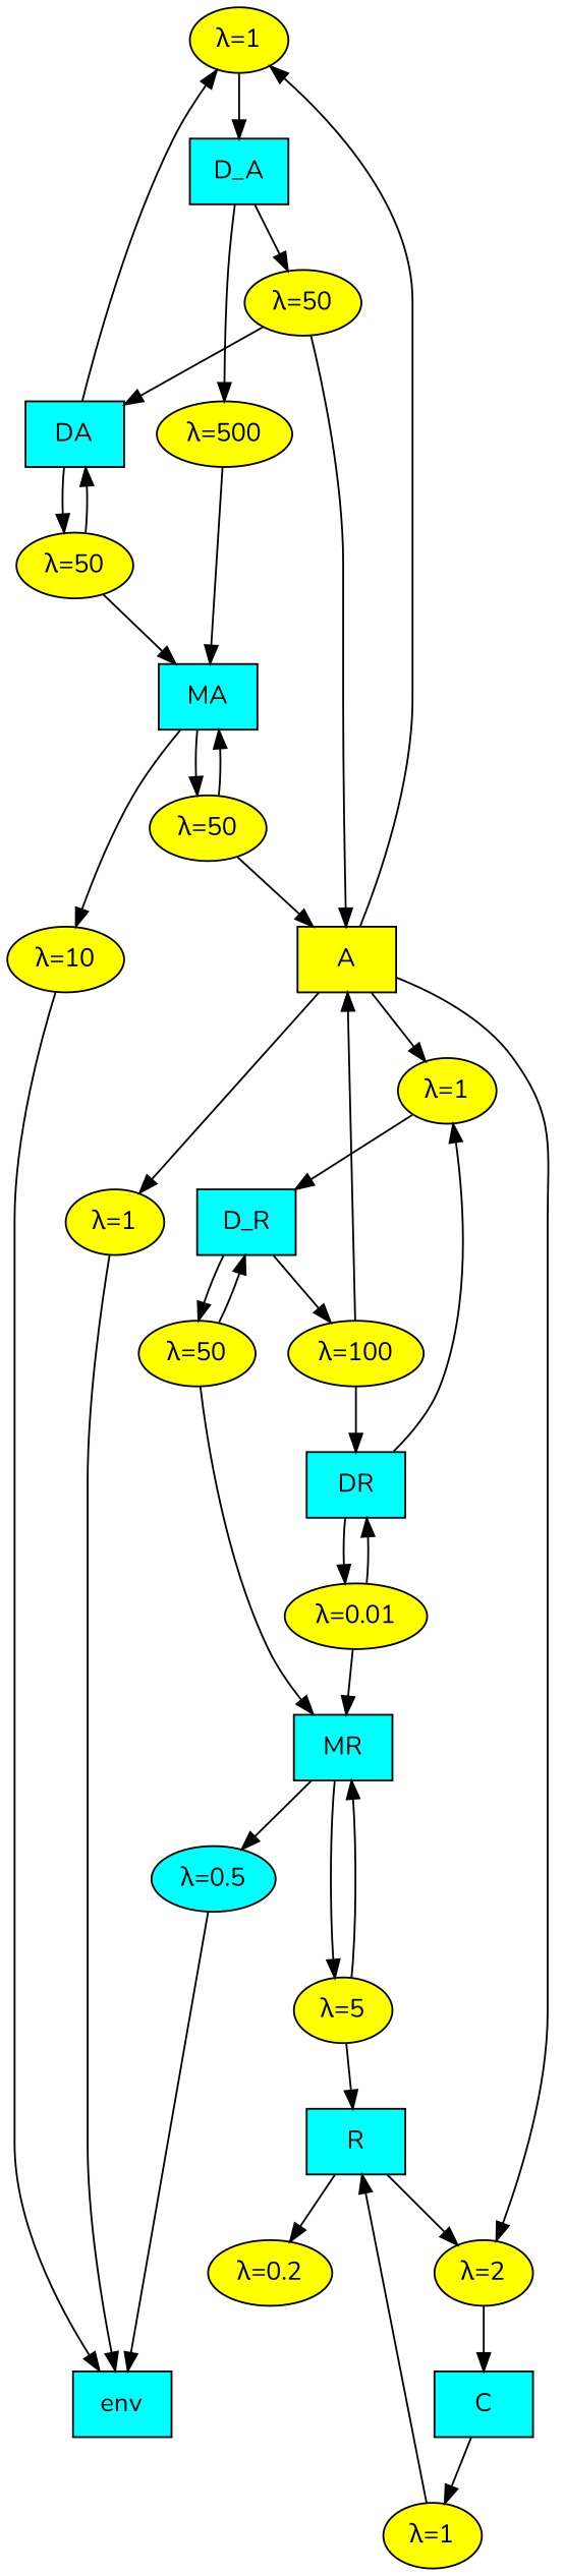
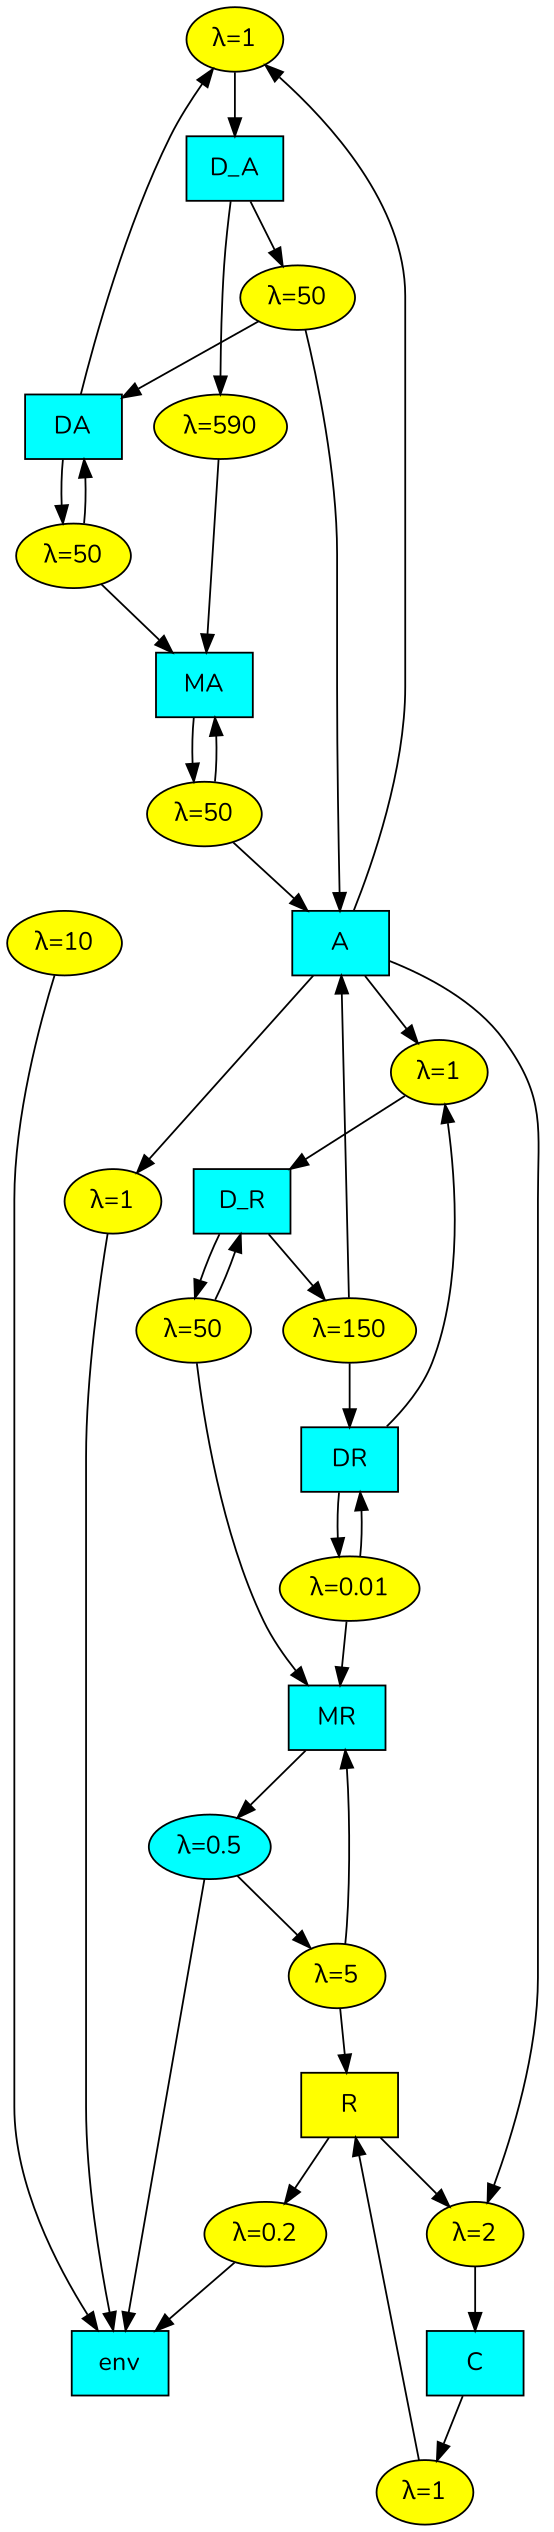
  digraph {
    fontname=Nunito
    node [fillcolor=yellow fontname=Nunito shape=oval style=filled]
    edge [fontname=Nunito]
    n1 [label="λ=1"]
    D_A [fillcolor=cyan shape=rect]
    n3 [label="λ=50"]
-   n4 [label="λ=500"]
-   A [shape=rect]
+   n4 [label="λ=590"]
+   A [fillcolor=cyan shape=rect]
    n6 [label="λ=1"]
    n7 [label="λ=2"]
    n8 [label="λ=1"]
    D_R [fillcolor=cyan shape=rect]
    C [fillcolor=cyan shape=rect]
    env [fillcolor=cyan shape=rect]
    DA [fillcolor=cyan shape=rect]
    n13 [label="λ=50"]
    MA [fillcolor=cyan shape=rect]
-   n15 [label="λ=100"]
+   n15 [label="λ=150"]
    n16 [label="λ=50"]
    DR [fillcolor=cyan shape=rect]
    n18 [label="λ=0.01"]
    MR [fillcolor=cyan shape=rect]
    n20 [label="λ=50"]
    n21 [label="λ=10"]
    n22 [label="λ=5"]
    n23 [fillcolor=cyan label="λ=0.5"]
-   R [fillcolor=cyan shape=rect]
+   R [shape=rect]
    n25 [label="λ=0.2"]
    n26 [label="λ=1"]
    n1 -> D_A
    D_A -> n3
    D_A -> n4
    n3 -> A
    n3 -> DA
    n4 -> MA
    A -> n1
    A -> n6
    A -> n7
    A -> n8
    n6 -> D_R
    n7 -> C
    n8 -> env
    D_R -> n15
    D_R -> n16
    C -> n26
    DA -> n1
    DA -> n13
    n13 -> DA
    n13 -> MA
    MA -> n20
-   MA -> n21
    n15 -> A
    n15 -> DR
    n16 -> D_R
    n16 -> MR
    DR -> n6
    DR -> n18
    n18 -> DR
    n18 -> MR
-   MR -> n22
+   n23 -> n22
    MR -> n23
    n20 -> A
    n20 -> MA
    n21 -> env
    n22 -> MR
    n22 -> R
    n23 -> env
    R -> n7
    R -> n25
+   n25 -> env
    n26 -> R
  }
